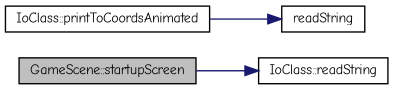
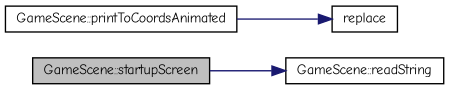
  digraph {
    fontname="Comic Neue"
    rankdir=LR
    node [color=black fillcolor=white fontname="Comic Neue" fontsize=10 shape=record style=filled]
    edge [color=midnightblue fontname="Comic Neue" fontsize=10 labelfontname=Helvetica labelfontsize=10 style=solid]
    n1 [fillcolor=grey75 fontcolor=black height=0.2 label="GameScene::startupScreen" width=0.4]
-   n2 [height=0.2 label="IoClass::readString" width=0.4]
-   n3 [height=0.2 label="IoClass::printToCoordsAnimated" width=0.4]
-   n4 [height=0.2 label=readString width=0.4]
+   n2 [height=0.2 label="GameScene::readString" width=0.4]
+   n3 [height=0.2 label="GameScene::printToCoordsAnimated" width=0.4]
+   n4 [height=0.2 label=replace width=0.4]
    n1 -> n2
    n3 -> n4
  }
